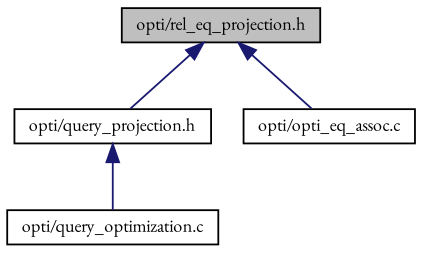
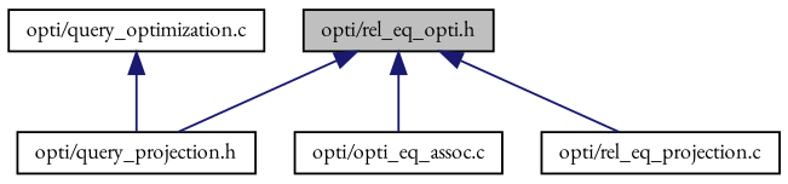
  digraph {
    fontname="EB Garamond"
    node [color=black fontname="EB Garamond" fontsize=10 shape=record]
    edge [color=midnightblue dir=back fontname="EB Garamond" fontsize=10 labelfontname=Helvetica labelfontsize=10 style=solid]
-   n1 [fillcolor=grey75 fontcolor=black height=0.2 label="opti/rel_eq_projection.h" style=filled width=0.4]
+   n1 [fillcolor=grey75 fontcolor=black height=0.2 label="opti/rel_eq_opti.h" style=filled width=0.4]
    n2 [height=0.2 label="opti/query_projection.h" width=0.4]
    n3 [height=0.2 label="opti/opti_eq_assoc.c" width=0.4]
+   n4 [height=0.2 label="opti/rel_eq_projection.c" width=0.4]
    n5 [height=0.2 label="opti/query_optimization.c" width=0.4]
    n1 -> n2
    n1 -> n3
-   n2 -> n5
+   n1 -> n4
+   n5 -> n2
  }
